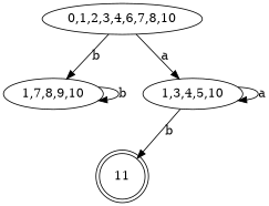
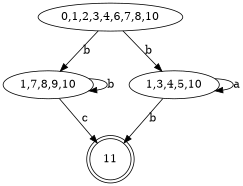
  digraph {
    11 [shape=doublecircle]
    "0,1,2,3,4,6,7,8,10"
    "1,7,8,9,10"
    "1,3,4,5,10"
    "0,1,2,3,4,6,7,8,10" -> "1,7,8,9,10" [label=b]
-   "0,1,2,3,4,6,7,8,10" -> "1,3,4,5,10" [label=a]
+   "0,1,2,3,4,6,7,8,10" -> "1,3,4,5,10" [label=b]
+   "1,7,8,9,10" -> 11 [label=c]
    "1,7,8,9,10" -> "1,7,8,9,10" [label=b]
    "1,3,4,5,10" -> 11 [label=b]
    "1,3,4,5,10" -> "1,3,4,5,10" [label=a]
  }
